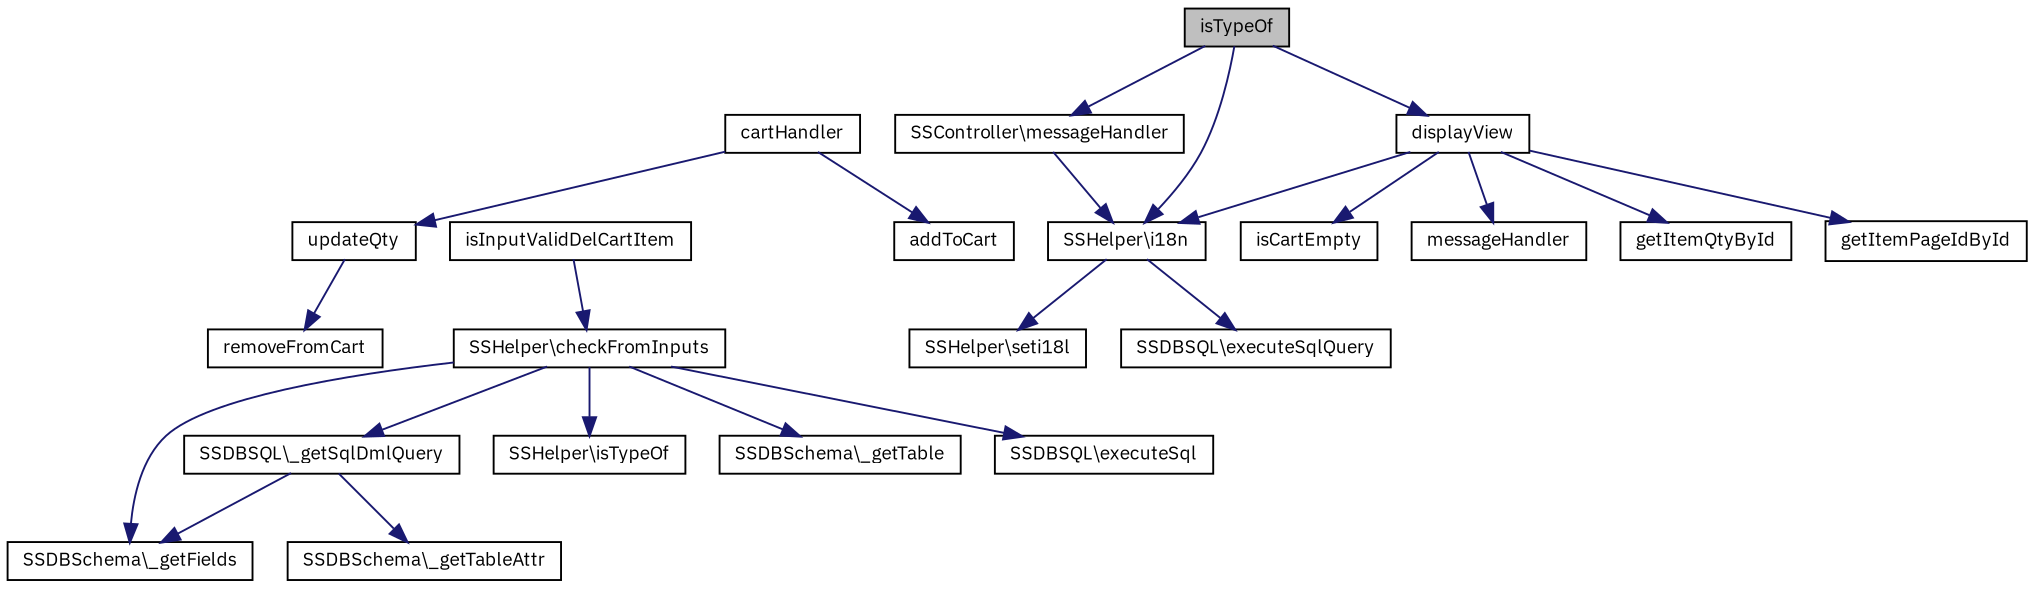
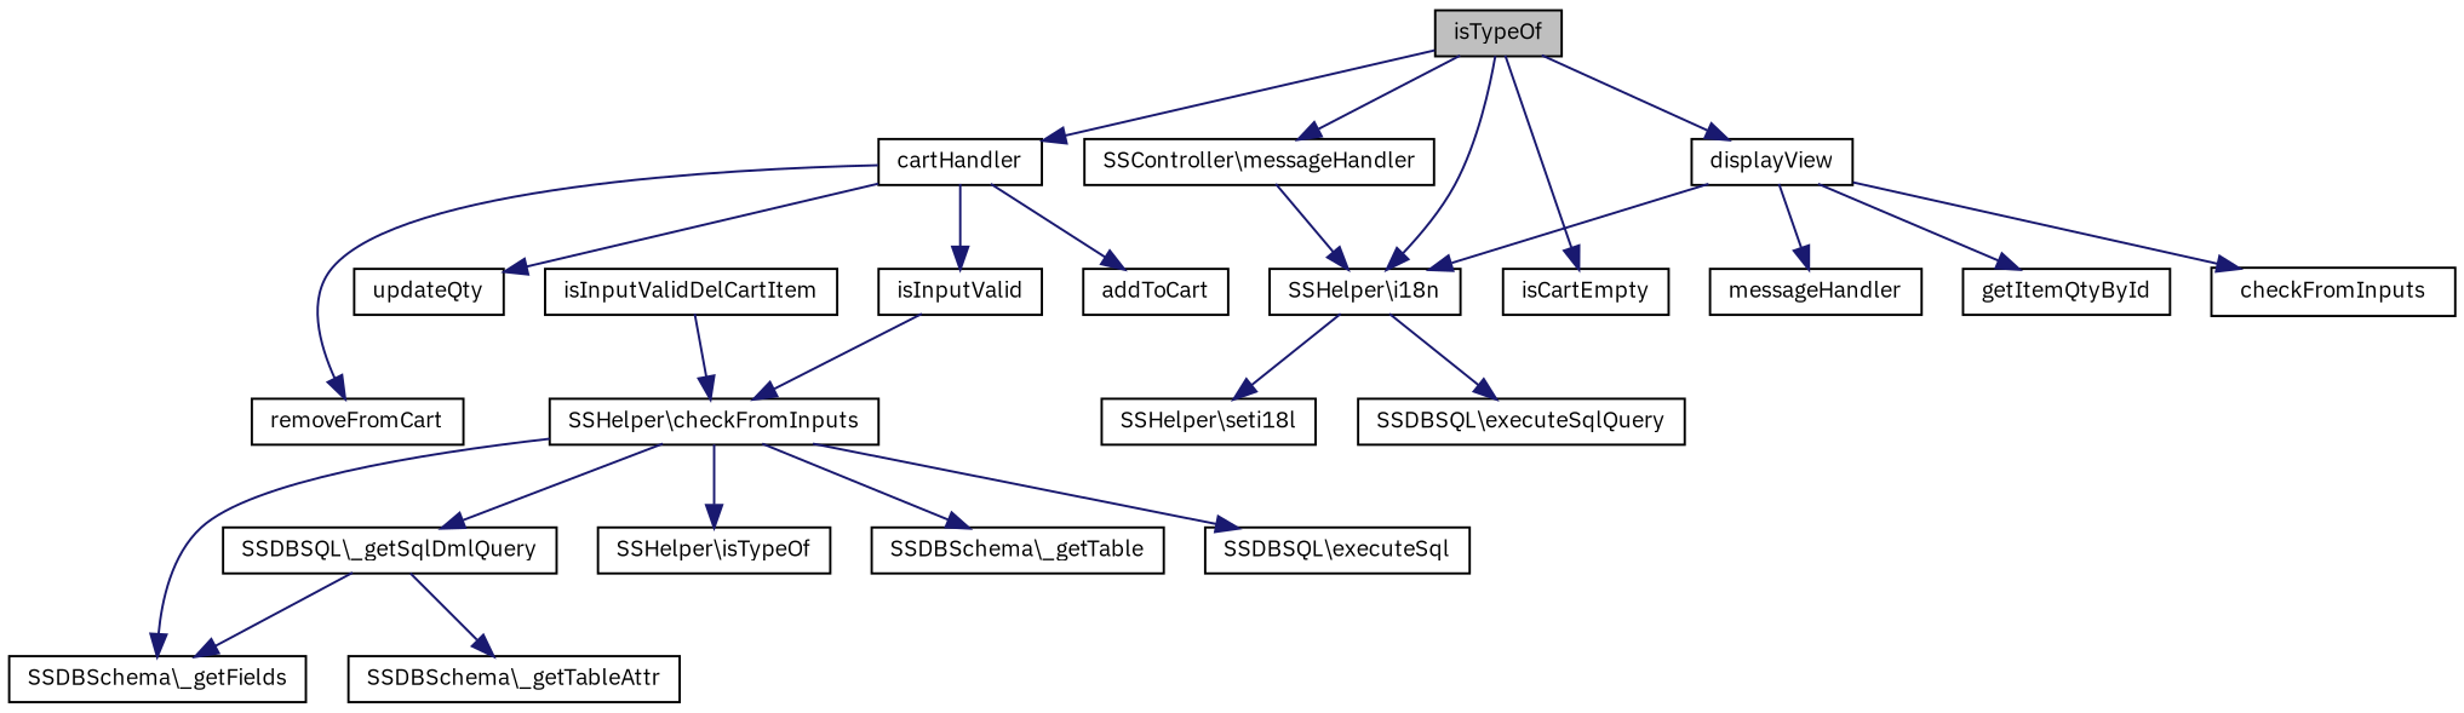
  digraph {
    fontname="IBM Plex Sans"
    rankdir=TB
    node [color=black fillcolor=white fontname="IBM Plex Sans" fontsize=10 shape=record style=filled]
    edge [color=midnightblue fontname="IBM Plex Sans" fontsize=10 labelfontname=Helvetica labelfontsize=10 style=solid]
    n1 [fillcolor=grey75 fontcolor=black height=0.2 label=isTypeOf width=0.4]
    n2 [height=0.2 label=cartHandler width=0.4]
    n3 [height=0.2 label="SSController\\messageHandler" width=0.4]
    n4 [height=0.2 label="SSHelper\\i18n" width=0.4]
    n5 [height=0.2 label=isCartEmpty width=0.4]
    n6 [height=0.2 label=displayView width=0.4]
+   n7 [height=0.2 label=isInputValid width=0.4]
    n8 [height=0.2 label=addToCart width=0.4]
    n9 [height=0.2 label=updateQty width=0.4]
    n10 [height=0.2 label=removeFromCart width=0.4]
    n11 [height=0.2 label="SSHelper\\seti18l" width=0.4]
    n12 [height=0.2 label="SSDBSQL\\executeSqlQuery" width=0.4]
    n13 [height=0.2 label=messageHandler width=0.4]
    n14 [height=0.2 label=getItemQtyById width=0.4]
-   n15 [height=0.2 label=getItemPageIdById width=0.4]
+   n15 [height=0.2 label=checkFromInputs width=0.4]
    n16 [height=0.2 label="SSHelper\\checkFromInputs" width=0.4]
    n17 [height=0.2 label=isInputValidDelCartItem width=0.4]
    n18 [height=0.2 label="SSDBSchema\\_getFields" width=0.4]
    n19 [height=0.2 label="SSHelper\\isTypeOf" width=0.4]
    n20 [height=0.2 label="SSDBSchema\\_getTable" width=0.4]
    n21 [height=0.2 label="SSDBSQL\\_getSqlDmlQuery" width=0.4]
    n22 [height=0.2 label="SSDBSQL\\executeSql" width=0.4]
    n23 [height=0.2 label="SSDBSchema\\_getTableAttr" width=0.4]
+   n1 -> n2
    n1 -> n3
    n1 -> n4
-   n6 -> n5
+   n1 -> n5
    n1 -> n6
+   n2 -> n7
    n2 -> n8
    n2 -> n9
-   n9 -> n10
+   n2 -> n10
    n3 -> n4
    n4 -> n11
    n4 -> n12
    n6 -> n4
    n6 -> n13
    n6 -> n14
    n6 -> n15
+   n7 -> n16
    n16 -> n18
    n16 -> n19
    n16 -> n20
    n16 -> n21
    n16 -> n22
    n17 -> n16
    n21 -> n18
    n21 -> n23
  }
